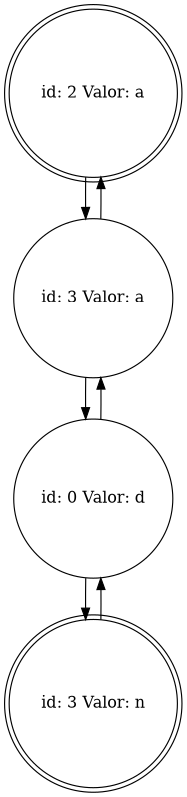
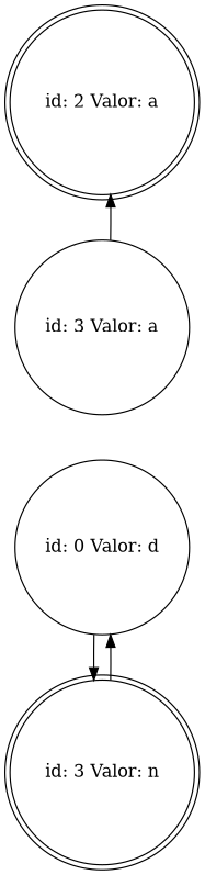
  digraph {
    rankdir=TB
    node [shape=doublecircle]
    n1 [label="id: 2 Valor: a"]
    n2 [label="id: 3 Valor: a" shape=circle]
    n3 [label="id: 0 Valor: d" shape=circle]
    n4 [label="id: 3 Valor: n"]
-   n1 -> n2
    n2 -> n1
-   n2 -> n3
-   n3 -> n2
    n3 -> n4
    n4 -> n3
  }
